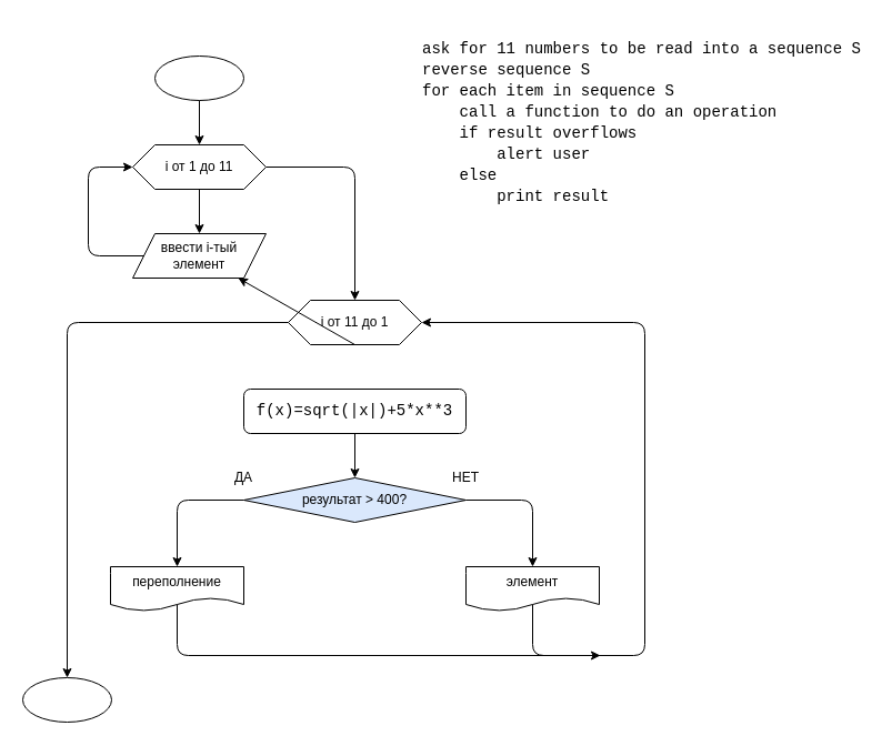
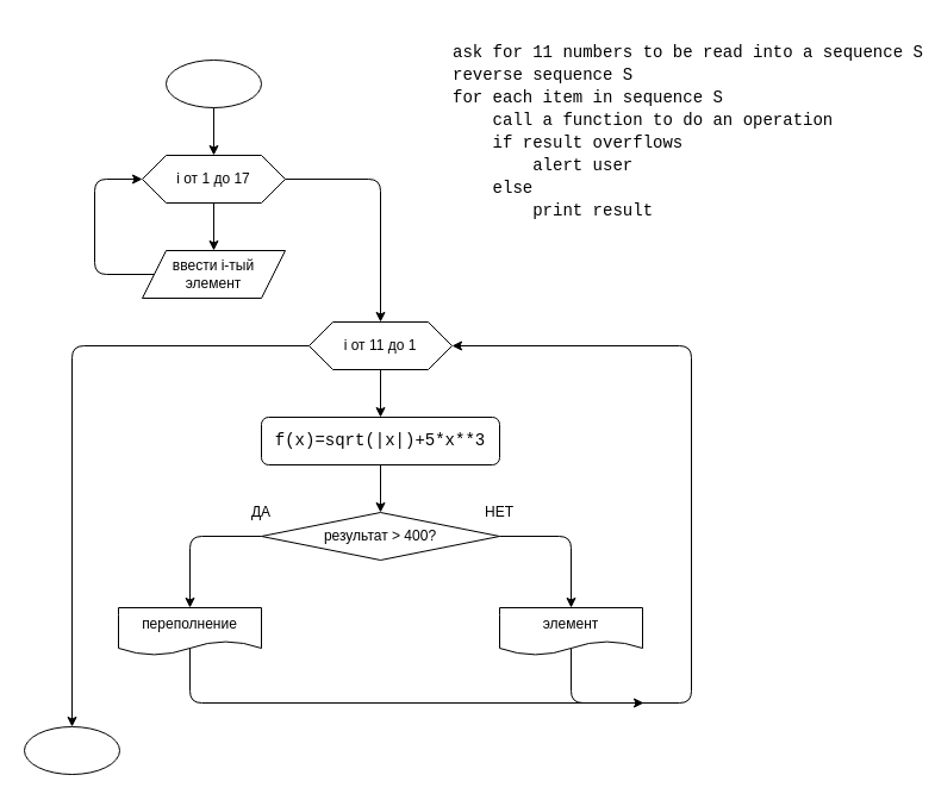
  <mxCell id="0" />
  <mxCell id="1" parent="0" />
  <mxCell id="2" value="" style="ellipse;whiteSpace=wrap;html=1;" vertex="1" parent="1"><mxGeometry x="139" y="50" width="80" height="40" as="geometry" /></mxCell>
  <mxCell id="3" value="" style="endArrow=classic;html=1;exitX=0.5;exitY=1;exitDx=0;exitDy=0;" edge="1" parent="1" source="2"><mxGeometry width="50" height="50" relative="1" as="geometry"><mxPoint x="249" y="360" as="sourcePoint" /><mxPoint x="179" y="130" as="targetPoint" /></mxGeometry></mxCell>
- <mxCell id="4" value="i от 1 до 11" style="shape=hexagon;perimeter=hexagonPerimeter2;whiteSpace=wrap;html=1;fixedSize=1;" vertex="1" parent="1"><mxGeometry x="119" y="130" width="120" height="40" as="geometry" /></mxCell>
+ <mxCell id="4" value="i от 1 до 17" style="shape=hexagon;perimeter=hexagonPerimeter2;whiteSpace=wrap;html=1;fixedSize=1;" vertex="1" parent="1"><mxGeometry x="119" y="130" width="120" height="40" as="geometry" /></mxCell>
  <mxCell id="5" value="ввести i-тый элемент" style="shape=parallelogram;perimeter=parallelogramPerimeter;whiteSpace=wrap;html=1;fixedSize=1;" vertex="1" parent="1"><mxGeometry x="119" y="210" width="120" height="40" as="geometry" /></mxCell>
  <mxCell id="6" value="" style="endArrow=classic;html=1;exitX=0.5;exitY=1;exitDx=0;exitDy=0;entryX=0.5;entryY=0;entryDx=0;entryDy=0;" edge="1" parent="1" source="4" target="5"><mxGeometry width="50" height="50" relative="1" as="geometry"><mxPoint x="359" y="210" as="sourcePoint" /><mxPoint x="409" y="160" as="targetPoint" /></mxGeometry></mxCell>
  <mxCell id="7" value="" style="endArrow=classic;html=1;exitX=0;exitY=0.5;exitDx=0;exitDy=0;entryX=0;entryY=0.5;entryDx=0;entryDy=0;" edge="1" parent="1" source="5" target="4"><mxGeometry width="50" height="50" relative="1" as="geometry"><mxPoint x="249" y="350" as="sourcePoint" /><mxPoint x="299" y="300" as="targetPoint" /><Array as="points"><mxPoint x="79" y="230" /><mxPoint x="79" y="150" /></Array></mxGeometry></mxCell>
  <mxCell id="8" value="i от 11 до 1" style="shape=hexagon;perimeter=hexagonPerimeter2;whiteSpace=wrap;html=1;fixedSize=1;" vertex="1" parent="1"><mxGeometry x="259" y="270" width="120" height="40" as="geometry" /></mxCell>
  <mxCell id="9" value="" style="endArrow=classic;html=1;exitX=1;exitY=0.5;exitDx=0;exitDy=0;entryX=0.5;entryY=0;entryDx=0;entryDy=0;" edge="1" parent="1" source="4" target="8"><mxGeometry width="50" height="50" relative="1" as="geometry"><mxPoint x="249" y="350" as="sourcePoint" /><mxPoint x="299" y="300" as="targetPoint" /><Array as="points"><mxPoint x="319" y="150" /></Array></mxGeometry></mxCell>
- <mxCell id="10" value="" style="endArrow=classic;html=1;exitX=0.5;exitY=1;exitDx=0;exitDy=0;" edge="1" parent="1" source="8" target="5"><mxGeometry width="50" height="50" relative="1" as="geometry"><mxPoint x="249" y="370" as="sourcePoint" /><mxPoint x="319" y="350" as="targetPoint" /></mxGeometry></mxCell>
+ <mxCell id="10" value="" style="endArrow=classic;html=1;exitX=0.5;exitY=1;exitDx=0;exitDy=0;" edge="1" parent="1" source="8" target="11"><mxGeometry width="50" height="50" relative="1" as="geometry"><mxPoint x="249" y="370" as="sourcePoint" /><mxPoint x="319" y="350" as="targetPoint" /></mxGeometry></mxCell>
  <mxCell id="11" value="&lt;div style=&quot;font-family: &amp;#34;consolas&amp;#34; , &amp;#34;courier new&amp;#34; , monospace ; font-size: 14px ; line-height: 19px&quot;&gt;f(x)=sqrt(|x|)+5*x**3&lt;/div&gt;" style="whiteSpace=wrap;html=1;rounded=1;" vertex="1" parent="1"><mxGeometry x="219" y="350" width="200" height="40" as="geometry" /></mxCell>
- <mxCell id="12" value="результат &amp;gt; 400?" style="rhombus;whiteSpace=wrap;html=1;fillColor=#dae8fc;" vertex="1" parent="1"><mxGeometry x="219" y="430" width="200" height="40" as="geometry" /></mxCell>
+ <mxCell id="12" value="результат &amp;gt; 400?" style="rhombus;whiteSpace=wrap;html=1;" vertex="1" parent="1"><mxGeometry x="219" y="430" width="200" height="40" as="geometry" /></mxCell>
  <mxCell id="13" value="" style="endArrow=classic;html=1;exitX=0.5;exitY=1;exitDx=0;exitDy=0;entryX=0.5;entryY=0;entryDx=0;entryDy=0;" edge="1" parent="1" source="11" target="12"><mxGeometry width="50" height="50" relative="1" as="geometry"><mxPoint x="249" y="370" as="sourcePoint" /><mxPoint x="299" y="320" as="targetPoint" /></mxGeometry></mxCell>
  <mxCell id="14" value="ДА" style="text;html=1;strokeColor=none;fillColor=none;align=center;verticalAlign=middle;whiteSpace=wrap;rounded=0;" vertex="1" parent="1"><mxGeometry x="199" y="420" width="40" height="20" as="geometry" /></mxCell>
  <mxCell id="15" value="НЕТ" style="text;html=1;strokeColor=none;fillColor=none;align=center;verticalAlign=middle;whiteSpace=wrap;rounded=0;" vertex="1" parent="1"><mxGeometry x="399" y="420" width="40" height="20" as="geometry" /></mxCell>
  <mxCell id="16" value="" style="endArrow=classic;html=1;exitX=0;exitY=0.5;exitDx=0;exitDy=0;entryX=0.5;entryY=0;entryDx=0;entryDy=0;" edge="1" parent="1" source="12" target="22"><mxGeometry width="50" height="50" relative="1" as="geometry"><mxPoint x="249" y="370" as="sourcePoint" /><mxPoint x="299" y="320" as="targetPoint" /><Array as="points"><mxPoint x="159" y="450" /></Array></mxGeometry></mxCell>
  <mxCell id="17" value="" style="endArrow=classic;html=1;exitX=1;exitY=0.5;exitDx=0;exitDy=0;entryX=0.5;entryY=0;entryDx=0;entryDy=0;" edge="1" parent="1" source="12" target="20"><mxGeometry width="50" height="50" relative="1" as="geometry"><mxPoint x="249" y="370" as="sourcePoint" /><mxPoint x="299" y="320" as="targetPoint" /><Array as="points"><mxPoint x="479" y="450" /></Array></mxGeometry></mxCell>
  <mxCell id="18" value="&lt;div style=&quot;font-family: consolas, &amp;quot;courier new&amp;quot;, monospace; font-size: 14px; line-height: 19px;&quot;&gt;&lt;div&gt;&lt;span style=&quot;&quot;&gt;ask&amp;nbsp;for&amp;nbsp;11&amp;nbsp;numbers&amp;nbsp;to&amp;nbsp;be&amp;nbsp;read&amp;nbsp;into&amp;nbsp;a&amp;nbsp;sequence&amp;nbsp;S&amp;nbsp;&lt;/span&gt;&lt;/div&gt;&lt;div&gt;&lt;span style=&quot;&quot;&gt;reverse&amp;nbsp;sequence&amp;nbsp;S&amp;nbsp;&lt;/span&gt;&lt;/div&gt;&lt;div&gt;&lt;span style=&quot;&quot;&gt;for&amp;nbsp;each&amp;nbsp;item&amp;nbsp;in&amp;nbsp;sequence&amp;nbsp;S&amp;nbsp;&lt;/span&gt;&lt;/div&gt;&lt;div&gt;&lt;span style=&quot;&quot;&gt;&amp;nbsp;&amp;nbsp;&amp;nbsp;&amp;nbsp;call&amp;nbsp;a&amp;nbsp;function&amp;nbsp;to&amp;nbsp;do&amp;nbsp;an&amp;nbsp;operation&amp;nbsp;&lt;/span&gt;&lt;/div&gt;&lt;div&gt;&lt;span style=&quot;&quot;&gt;&amp;nbsp;&amp;nbsp;&amp;nbsp;&amp;nbsp;if&amp;nbsp;result&amp;nbsp;overflows&amp;nbsp;&lt;/span&gt;&lt;/div&gt;&lt;div&gt;&lt;span style=&quot;&quot;&gt;&amp;nbsp;&amp;nbsp;&amp;nbsp;&amp;nbsp;&amp;nbsp;&amp;nbsp;&amp;nbsp;&amp;nbsp;alert&amp;nbsp;user&amp;nbsp;&lt;/span&gt;&lt;/div&gt;&lt;div&gt;&lt;span style=&quot;&quot;&gt;&amp;nbsp;&amp;nbsp;&amp;nbsp;&amp;nbsp;else&amp;nbsp;&lt;/span&gt;&lt;/div&gt;&lt;div&gt;&lt;span style=&quot;&quot;&gt;&amp;nbsp;&amp;nbsp;&amp;nbsp;&amp;nbsp;&amp;nbsp;&amp;nbsp;&amp;nbsp;&amp;nbsp;print&amp;nbsp;result&lt;/span&gt;&lt;/div&gt;&lt;/div&gt;" style="text;html=1;strokeColor=none;fillColor=none;align=left;verticalAlign=middle;whiteSpace=wrap;rounded=0;labelBackgroundColor=none;" vertex="1" parent="1"><mxGeometry x="378" y="20" width="370" height="180" as="geometry" /></mxCell>
  <mxCell id="19" value="" style="endArrow=classic;html=1;fontColor=#000000;exitX=0.5;exitY=0;exitDx=0;exitDy=0;entryX=1;entryY=0.5;entryDx=0;entryDy=0;" edge="1" parent="1" source="20" target="8"><mxGeometry width="50" height="50" relative="1" as="geometry"><mxPoint x="330" y="410" as="sourcePoint" /><mxPoint x="380" y="360" as="targetPoint" /><Array as="points"><mxPoint x="479" y="590" /><mxPoint x="580" y="590" /><mxPoint x="580" y="290" /></Array></mxGeometry></mxCell>
  <mxCell id="20" value="элемент" style="shape=document;whiteSpace=wrap;html=1;boundedLbl=1;" vertex="1" parent="1"><mxGeometry x="419" y="510" width="120" height="40" as="geometry" /></mxCell>
  <mxCell id="21" value="" style="endArrow=classic;html=1;fontColor=#000000;exitX=0.5;exitY=0;exitDx=0;exitDy=0;" edge="1" parent="1" source="22"><mxGeometry width="50" height="50" relative="1" as="geometry"><mxPoint x="330" y="410" as="sourcePoint" /><mxPoint x="540" y="590" as="targetPoint" /><Array as="points"><mxPoint x="159" y="590" /></Array></mxGeometry></mxCell>
  <mxCell id="22" value="переполнение" style="shape=document;whiteSpace=wrap;html=1;boundedLbl=1;" vertex="1" parent="1"><mxGeometry x="99" y="510" width="120" height="40" as="geometry" /></mxCell>
  <mxCell id="23" value="" style="ellipse;whiteSpace=wrap;html=1;labelBackgroundColor=none;fontColor=#000000;align=left;" vertex="1" parent="1"><mxGeometry x="20" y="610" width="80" height="40" as="geometry" /></mxCell>
  <mxCell id="24" value="" style="endArrow=classic;html=1;fontColor=#000000;entryX=0.5;entryY=0;entryDx=0;entryDy=0;exitX=0;exitY=0.5;exitDx=0;exitDy=0;" edge="1" parent="1" source="8" target="23"><mxGeometry width="50" height="50" relative="1" as="geometry"><mxPoint x="250" y="290" as="sourcePoint" /><mxPoint x="380" y="360" as="targetPoint" /><Array as="points"><mxPoint x="60" y="290" /></Array></mxGeometry></mxCell>
